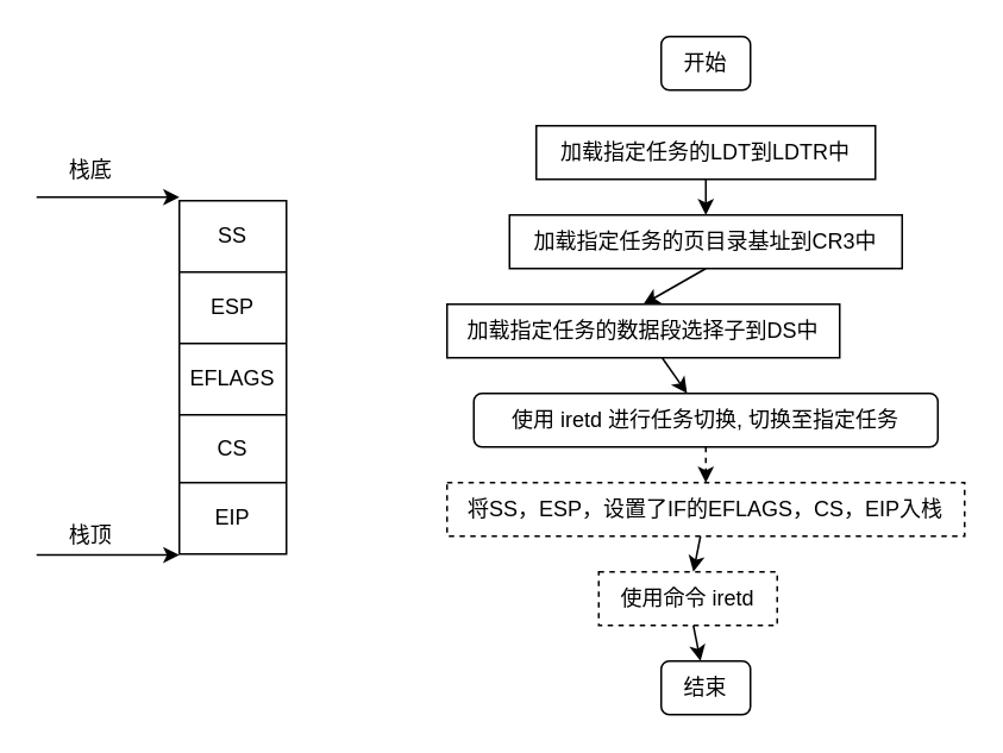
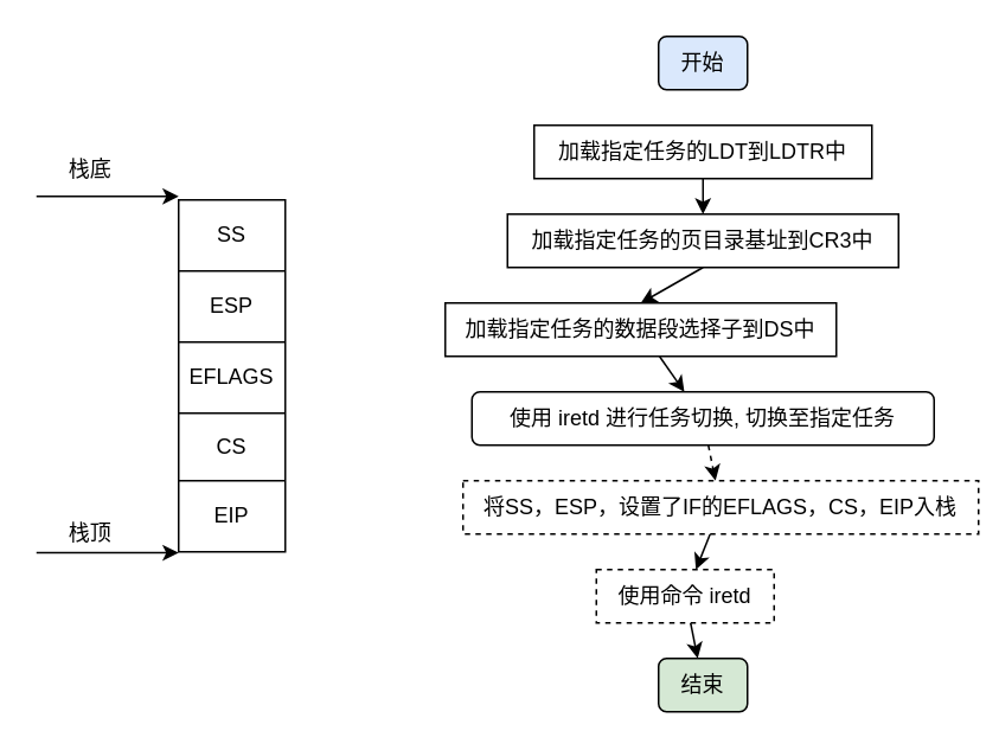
  <mxCell id="0" />
  <mxCell id="1" parent="0" />
- <mxCell id="2" value="&lt;font&gt;开始&lt;/font&gt;" style="rounded=1;whiteSpace=wrap;html=1;fontFamily=Helvetica;" parent="1" vertex="1"><mxGeometry x="370" width="50" height="30" as="geometry" y="20" /></mxCell>
+ <mxCell id="2" value="&lt;font&gt;开始&lt;/font&gt;" style="rounded=1;whiteSpace=wrap;html=1;fontFamily=Helvetica;fillColor=#dae8fc;" parent="1" vertex="1"><mxGeometry x="370" width="50" height="30" as="geometry" y="20" /></mxCell>
  <mxCell id="3" value="" style="edgeStyle=none;html=1;fontFamily=Helvetica;" parent="1" source="4" target="6" edge="1"><mxGeometry relative="1" as="geometry" /></mxCell>
  <mxCell id="4" value="&lt;div style=&quot;line-height: 19px;&quot;&gt;&lt;span style=&quot;background-color: initial;&quot;&gt;&lt;font style=&quot;font-size: 12px;&quot;&gt;加载指定任务的数据段选择子到DS中&lt;/font&gt;&lt;/span&gt;&lt;/div&gt;" style="rounded=0;whiteSpace=wrap;html=1;fontFamily=Helvetica;" parent="1" vertex="1"><mxGeometry x="250" y="170" width="220" height="30" as="geometry" /></mxCell>
  <mxCell id="5" value="" style="edgeStyle=none;html=1;fontFamily=Helvetica;dashed=1;" parent="1" source="6" target="8" edge="1"><mxGeometry relative="1" as="geometry" /></mxCell>
  <mxCell id="6" value="&lt;div style=&quot;line-height: 19px;&quot;&gt;&lt;font style=&quot;font-size: 12px;&quot;&gt;使用 iretd 进行任务切换, 切换至指定任务&lt;/font&gt;&lt;/div&gt;" style="whiteSpace=wrap;html=1;fontFamily=Helvetica;rounded=1;" parent="1" vertex="1"><mxGeometry x="265" y="220" width="260" height="30" as="geometry" /></mxCell>
  <mxCell id="7" value="" style="edgeStyle=none;html=1;fontFamily=Helvetica;" parent="1" source="8" target="10" edge="1"><mxGeometry relative="1" as="geometry" /></mxCell>
- <mxCell id="8" value="&lt;font&gt;将SS，ESP，设置了IF的EFLAGS，CS，EIP入栈&lt;/font&gt;" style="whiteSpace=wrap;html=1;rounded=0;dashed=1;fontFamily=Helvetica;" parent="1" vertex="1"><mxGeometry x="250" y="270" width="290" height="30" as="geometry" /></mxCell>
+ <mxCell id="8" value="&lt;font&gt;将SS，ESP，设置了IF的EFLAGS，CS，EIP入栈&lt;/font&gt;" style="whiteSpace=wrap;html=1;rounded=0;dashed=1;fontFamily=Helvetica;" parent="1" vertex="1"><mxGeometry x="260" y="270" width="290" height="30" as="geometry" /></mxCell>
  <mxCell id="9" value="" style="edgeStyle=none;html=1;fontFamily=Helvetica;" parent="1" source="10" target="11" edge="1"><mxGeometry relative="1" as="geometry" /></mxCell>
  <mxCell id="10" value="&lt;font&gt;使用命令 iretd&lt;/font&gt;" style="whiteSpace=wrap;html=1;rounded=0;dashed=1;fontFamily=Helvetica;" parent="1" vertex="1"><mxGeometry x="335" y="320" width="100" height="30" as="geometry" /></mxCell>
- <mxCell id="11" value="&lt;font&gt;结束&lt;/font&gt;" style="rounded=1;whiteSpace=wrap;html=1;fontFamily=Helvetica;" parent="1" vertex="1"><mxGeometry x="370" y="370" width="50" height="30" as="geometry" /></mxCell>
+ <mxCell id="11" value="&lt;font&gt;结束&lt;/font&gt;" style="rounded=1;whiteSpace=wrap;html=1;fontFamily=Helvetica;fillColor=#d5e8d4;" parent="1" vertex="1"><mxGeometry x="370" y="370" width="50" height="30" as="geometry" /></mxCell>
  <mxCell id="12" value="" style="shape=table;startSize=0;container=1;collapsible=0;childLayout=tableLayout;" parent="1" vertex="1"><mxGeometry x="100" y="112" width="60" height="198" as="geometry" /></mxCell>
  <mxCell id="13" value="" style="shape=tableRow;horizontal=0;startSize=0;swimlaneHead=0;swimlaneBody=0;top=0;left=0;bottom=0;right=0;collapsible=0;dropTarget=0;fillColor=none;points=[[0,0.5],[1,0.5]];portConstraint=eastwest;dashed=1;" parent="12" vertex="1"><mxGeometry width="60" height="40" as="geometry" /></mxCell>
  <mxCell id="14" value="SS" style="shape=partialRectangle;html=1;whiteSpace=wrap;connectable=0;overflow=hidden;fillColor=none;top=0;left=0;bottom=0;right=0;pointerEvents=1;dashed=1;" parent="13" vertex="1"><mxGeometry width="60" height="40" as="geometry"><mxRectangle width="60" height="40" as="alternateBounds" /></mxGeometry></mxCell>
  <mxCell id="15" value="" style="shape=tableRow;horizontal=0;startSize=0;swimlaneHead=0;swimlaneBody=0;top=0;left=0;bottom=0;right=0;collapsible=0;dropTarget=0;fillColor=none;points=[[0,0.5],[1,0.5]];portConstraint=eastwest;dashed=1;" parent="12" vertex="1"><mxGeometry y="40" width="60" height="40" as="geometry" /></mxCell>
  <mxCell id="16" value="ESP" style="shape=partialRectangle;html=1;whiteSpace=wrap;connectable=0;overflow=hidden;fillColor=none;top=0;left=0;bottom=0;right=0;pointerEvents=1;dashed=1;" parent="15" vertex="1"><mxGeometry width="60" height="40" as="geometry"><mxRectangle width="60" height="40" as="alternateBounds" /></mxGeometry></mxCell>
  <mxCell id="17" value="" style="shape=tableRow;horizontal=0;startSize=0;swimlaneHead=0;swimlaneBody=0;top=0;left=0;bottom=0;right=0;collapsible=0;dropTarget=0;fillColor=none;points=[[0,0.5],[1,0.5]];portConstraint=eastwest;dashed=1;" parent="12" vertex="1"><mxGeometry y="80" width="60" height="40" as="geometry" /></mxCell>
  <mxCell id="18" value="EFLAGS" style="shape=partialRectangle;html=1;whiteSpace=wrap;connectable=0;overflow=hidden;fillColor=none;top=0;left=0;bottom=0;right=0;pointerEvents=1;dashed=1;" parent="17" vertex="1"><mxGeometry width="60" height="40" as="geometry"><mxRectangle width="60" height="40" as="alternateBounds" /></mxGeometry></mxCell>
  <mxCell id="19" value="" style="shape=tableRow;horizontal=0;startSize=0;swimlaneHead=0;swimlaneBody=0;top=0;left=0;bottom=0;right=0;collapsible=0;dropTarget=0;fillColor=none;points=[[0,0.5],[1,0.5]];portConstraint=eastwest;dashed=1;" parent="12" vertex="1"><mxGeometry y="120" width="60" height="38" as="geometry" /></mxCell>
  <mxCell id="20" value="CS" style="shape=partialRectangle;html=1;whiteSpace=wrap;connectable=0;overflow=hidden;fillColor=none;top=0;left=0;bottom=0;right=0;pointerEvents=1;dashed=1;" parent="19" vertex="1"><mxGeometry width="60" height="38" as="geometry"><mxRectangle width="60" height="38" as="alternateBounds" /></mxGeometry></mxCell>
  <mxCell id="21" value="" style="shape=tableRow;horizontal=0;startSize=0;swimlaneHead=0;swimlaneBody=0;top=0;left=0;bottom=0;right=0;collapsible=0;dropTarget=0;fillColor=none;points=[[0,0.5],[1,0.5]];portConstraint=eastwest;dashed=1;" parent="12" vertex="1"><mxGeometry y="158" width="60" height="40" as="geometry" /></mxCell>
  <mxCell id="22" value="EIP" style="shape=partialRectangle;html=1;whiteSpace=wrap;connectable=0;overflow=hidden;fillColor=none;top=0;left=0;bottom=0;right=0;pointerEvents=1;dashed=1;" parent="21" vertex="1"><mxGeometry width="60" height="40" as="geometry"><mxRectangle width="60" height="40" as="alternateBounds" /></mxGeometry></mxCell>
  <mxCell id="23" value="" style="endArrow=classic;html=1;" parent="1" edge="1"><mxGeometry width="50" height="50" relative="1" as="geometry"><mxPoint x="20" y="110" as="sourcePoint" /><mxPoint x="100" y="110" as="targetPoint" /></mxGeometry></mxCell>
  <mxCell id="24" value="" style="endArrow=classic;html=1;" parent="1" edge="1"><mxGeometry width="50" height="50" relative="1" as="geometry"><mxPoint x="20" y="310.57" as="sourcePoint" /><mxPoint x="100" y="310.57" as="targetPoint" /></mxGeometry></mxCell>
  <mxCell id="25" value="栈底" style="text;html=1;align=center;verticalAlign=middle;resizable=0;points=[];autosize=1;strokeColor=none;fillColor=none;" parent="1" vertex="1"><mxGeometry x="25" y="80" width="50" height="30" as="geometry" /></mxCell>
  <mxCell id="26" value="栈顶" style="text;html=1;align=center;verticalAlign=middle;resizable=0;points=[];autosize=1;strokeColor=none;fillColor=none;" parent="1" vertex="1"><mxGeometry x="25" y="285" width="50" height="30" as="geometry" /></mxCell>
  <mxCell id="27" style="edgeStyle=none;html=1;exitX=0.5;exitY=1;exitDx=0;exitDy=0;entryX=0.5;entryY=0;entryDx=0;entryDy=0;fontFamily=Helvetica;" parent="1" source="28" target="30" edge="1"><mxGeometry relative="1" as="geometry" /></mxCell>
  <mxCell id="28" value="&lt;font&gt;加载指定任务的LDT到LDTR中&lt;/font&gt;" style="rounded=0;whiteSpace=wrap;html=1;fontFamily=Helvetica;" parent="1" vertex="1"><mxGeometry x="300" y="70" width="190" height="30" as="geometry" /></mxCell>
  <mxCell id="29" style="edgeStyle=none;html=1;exitX=0.5;exitY=1;exitDx=0;exitDy=0;entryX=0.5;entryY=0;entryDx=0;entryDy=0;fontFamily=Helvetica;" parent="1" source="30" target="4" edge="1"><mxGeometry relative="1" as="geometry" /></mxCell>
  <mxCell id="30" value="&lt;font&gt;加载指定任务的页目录基址到CR3中&lt;/font&gt;" style="rounded=0;whiteSpace=wrap;html=1;fontFamily=Helvetica;" parent="1" vertex="1"><mxGeometry y="120" width="220" height="30" as="geometry" x="285" /></mxCell>
